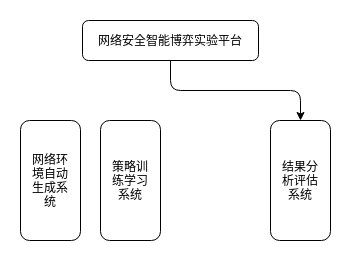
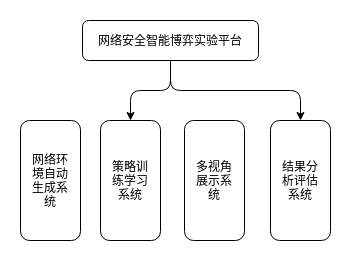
  <mxCell id="0" />
  <mxCell id="1" parent="0" />
  <mxCell id="2" value="网络安全智能博弈实验平台" style="rounded=1;" vertex="1" parent="1"><mxGeometry x="82" y="20" width="176" height="40" as="geometry" /></mxCell>
  <mxCell id="3" value="网络环&#10;境自动&#10;生成系&#10;统" style="rounded=1;" vertex="1" parent="1"><mxGeometry x="20" y="120" width="60" height="120" as="geometry" /></mxCell>
  <mxCell id="4" value="策略训&#10;练学习&#10;系统" style="rounded=1;" vertex="1" parent="1"><mxGeometry x="100" y="120" width="60" height="120" as="geometry" /></mxCell>
+ <mxCell id="5" value="多视角&#10;展示系&#10;统" style="rounded=1;" vertex="1" parent="1"><mxGeometry x="184" y="120" width="60" height="120" as="geometry" /></mxCell>
  <mxCell id="6" value="结果分&#10;析评估&#10;系统" style="rounded=1;" vertex="1" parent="1"><mxGeometry x="270" y="120" width="60" height="120" as="geometry" /></mxCell>
+ <mxCell id="7" value="" style="endArrow=classic;exitX=0.5;exitY=1;exitDx=0;exitDy=0;entryX=0.5;entryY=0;entryDx=0;entryDy=0;" edge="1" parent="1" source="2" target="4"><mxGeometry width="50" height="50" relative="1" as="geometry"><mxPoint x="250" y="140" as="sourcePoint" /><mxPoint x="300" y="90" as="targetPoint" /><Array as="points"><mxPoint x="170" y="90" /><mxPoint x="130" y="90" /></Array></mxGeometry></mxCell>
  <mxCell id="8" value="" style="endArrow=classic;entryX=0.5;entryY=0;entryDx=0;entryDy=0;" edge="1" parent="1" target="6"><mxGeometry width="50" height="50" relative="1" as="geometry"><mxPoint x="170" y="60" as="sourcePoint" /><mxPoint x="250" y="70" as="targetPoint" /><Array as="points"><mxPoint x="170" y="90" /><mxPoint x="300" y="90" /></Array></mxGeometry></mxCell>
